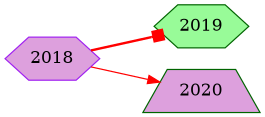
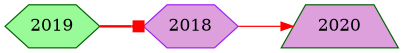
  digraph {
    rankdir=LR
    node [color=darkgreen fillcolor=plum shape=hexagon style=filled]
    edge [color=red]
    n1 [fillcolor=palegreen label="2019\n"]
    n2 [color=purple label="2018\n"]
    n3 [label="2020\n" shape=trapezium]
-   n2 -> n1 [arrowhead=box style=bold]
+   n1 -> n2 [arrowhead=box style=bold]
    n2 -> n3 [arrowhead=normal style=solid]
  }
